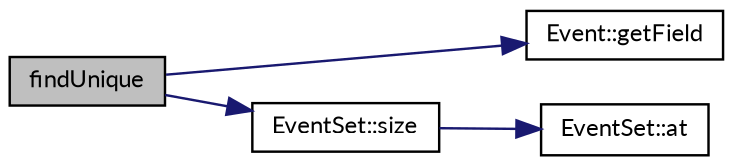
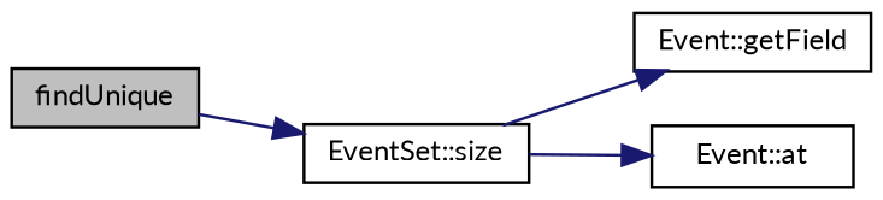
  digraph {
    fontname=Lato
    rankdir=LR
    node [color=black fillcolor=white fontname=Lato fontsize=10 shape=record style=filled]
    edge [color=midnightblue fontname=Lato fontsize=10 labelfontname=Helvetica labelfontsize=10 style=solid]
    n1 [fillcolor=grey75 fontcolor=black height=0.2 label=findUnique width=0.4]
    n2 [height=0.2 label="Event::getField" width=0.4]
    n3 [height=0.2 label="EventSet::size" width=0.4]
-   n4 [height=0.2 label="EventSet::at" width=0.4]
-   n1 -> n2
+   n4 [height=0.2 label="Event::at" width=0.4]
+   n3 -> n2
    n1 -> n3
    n3 -> n4
  }
